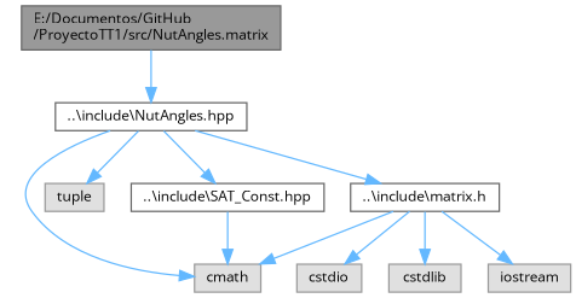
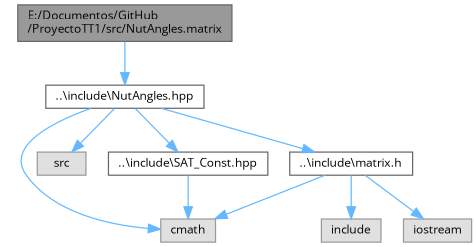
  digraph {
    fontname="Open Sans"
    node [color=grey60 fillcolor="#E0E0E0" fontname="Open Sans" fontsize=10 shape=box style=filled]
    edge [color=steelblue1 fontname="Open Sans" fontsize=10 labelfontname=Helvetica labelfontsize=10 style=solid]
    n1 [color=gray40 fillcolor=grey60 fontcolor=black height=0.2 label="E:/Documentos/GitHub\l/ProyectoTT1/src/NutAngles.matrix" width=0.4]
    Node2 [color=grey40 fillcolor=white height=0.2 label="..\\include\\NutAngles.hpp" width=0.4]
    n3 [height=0.2 label=cmath width=0.4]
-   n4 [height=0.2 label=tuple width=0.4]
+   n4 [height=0.2 label=src width=0.4]
    n5 [color=grey40 fillcolor=white height=0.2 label="..\\include\\matrix.h" width=0.4]
    n6 [color=grey40 fillcolor=white height=0.2 label="..\\include\\SAT_Const.hpp" width=0.4]
-   n7 [height=0.2 label=cstdio width=0.4]
-   n8 [height=0.2 label=cstdlib width=0.4]
+   n8 [height=0.2 label=include width=0.4]
    n9 [height=0.2 label=iostream width=0.4]
    n1 -> Node2
    Node2 -> n3
    Node2 -> n4
    Node2 -> n5
    Node2 -> n6
    n5 -> n3
-   n5 -> n7
    n5 -> n8
    n5 -> n9
    n6 -> n3
  }
